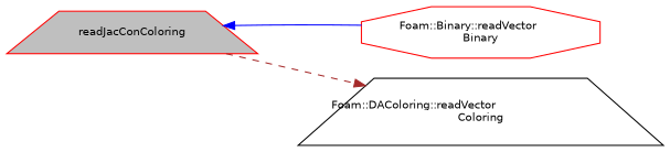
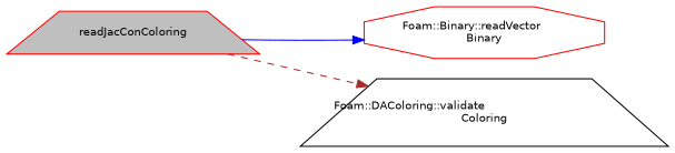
  digraph {
    rankdir=LR
    node [color=red fontname=Helvetica fontsize=10 shape=trapezium]
    edge [fontname=Helvetica fontsize=10 labelfontname=Helvetica labelfontsize=10]
    n1 [fillcolor=grey75 fontcolor=black height=0.2 label=readJacConColoring style=filled width=0.4]
    n2 [height=0.2 label="Foam::Binary::readVector\lBinary" shape=octagon width=0.4]
-   n3 [color=black height=0.2 label="Foam::DAColoring::readVector\lColoring" width=0.4]
-   n2 -> n1 [color=blue style=solid]
+   n3 [color=black height=0.2 label="Foam::DAColoring::validate\lColoring" width=0.4]
+   n1 -> n2 [color=blue style=solid]
    n1 -> n3 [color=brown style=dashed]
  }
